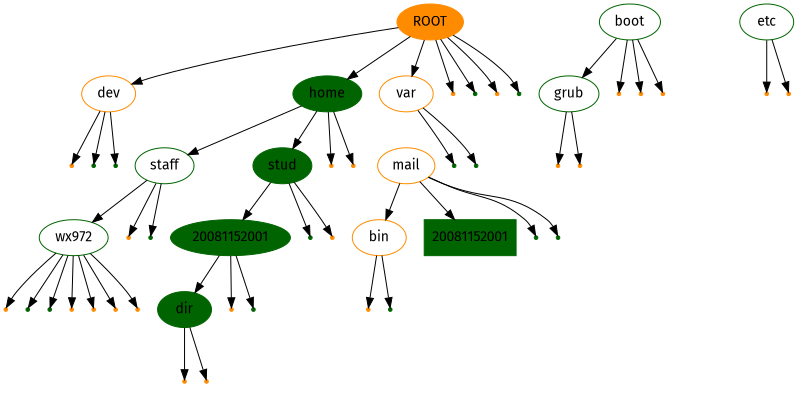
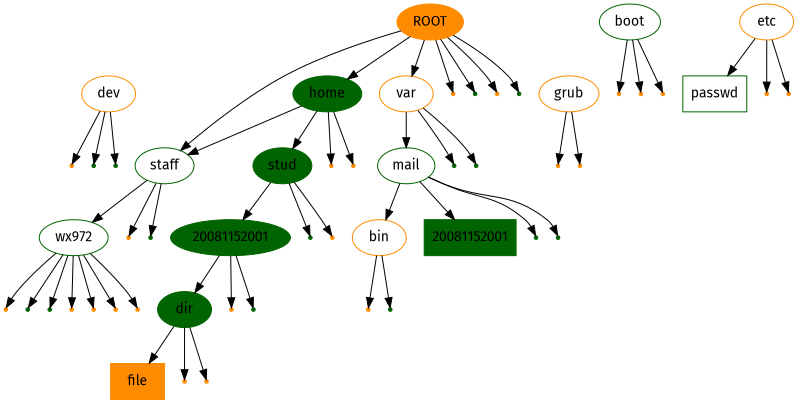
  digraph {
    fontname="Fira Sans"
    node [color=darkorange fontname="Fira Sans" shape=point]
    edge [fontname="Fira Sans"]
    ROOT [style=filled shape=""]
    dev [shape=""]
    home [color=darkgreen style=filled shape=""]
    var [shape=""]
    root1
    root2 [color=darkgreen]
    root3
    root4 [color=darkgreen]
    bin [shape=""]
    bin1
    bin2 [color=darkgreen]
    boot [color=darkgreen shape=""]
-   grub [color=darkgreen shape=""]
+   grub [shape=""]
    boot1
    boot2
    boot3
    dev1
    dev2 [color=darkgreen]
    dev3 [color=darkgreen]
-   etc [color=darkgreen shape=""]
+   etc [shape=""]
+   passwd [color=darkgreen shape=box]
    etc1
    etc2
    staff [color=darkgreen shape=""]
    stud [color=darkgreen style=filled shape=""]
    home1
    home2
-   n28 [label=mail shape=""]
+   n28 [color=darkgreen label=mail shape=""]
    var1 [color=darkgreen]
    var2 [color=darkgreen]
    grub1
    grub2
    n33 [color=darkgreen label=wx972 shape=""]
    staff1
    staff2 [color=darkgreen]
    n36 [color=darkgreen label=20081152001 style=filled shape=""]
    stud3 [color=darkgreen]
    stud4
    n39 [color=darkgreen label=20081152001 shape=box style=filled]
    varmail3 [color=darkgreen]
    varmail4 [color=darkgreen]
    wx6721
    wx6722 [color=darkgreen]
    wx6723 [color=darkgreen]
    wx6724
    wx6725
    wx6726
    wx6727
    n49 [color=darkgreen label=dir style=filled shape=""]
    stud13
    stud14 [color=darkgreen]
+   n52 [label=file shape=box style=filled]
    stud112
    stud113
-   ROOT -> dev
+   ROOT -> staff
    ROOT -> home
    ROOT -> var
    ROOT -> root1
    ROOT -> root2
    ROOT -> root3
    ROOT -> root4
    dev -> dev1
    dev -> dev2
    dev -> dev3
    home -> staff
    home -> stud
    home -> home1
    home -> home2
+   var -> n28
    var -> var1
    var -> var2
    bin -> bin1
    bin -> bin2
-   boot -> grub
    boot -> boot1
    boot -> boot2
    boot -> boot3
    grub -> grub1
    grub -> grub2
+   etc -> passwd
    etc -> etc1
    etc -> etc2
    staff -> n33
    staff -> staff1
    staff -> staff2
    stud -> n36
    stud -> stud3
    stud -> stud4
    n28 -> bin
    n28 -> n39
    n28 -> varmail3
    n28 -> varmail4
    n33 -> wx6721
    n33 -> wx6722
    n33 -> wx6723
    n33 -> wx6724
    n33 -> wx6725
    n33 -> wx6726
    n33 -> wx6727
    n36 -> n49
    n36 -> stud13
    n36 -> stud14
+   n49 -> n52
    n49 -> stud112
    n49 -> stud113
  }
